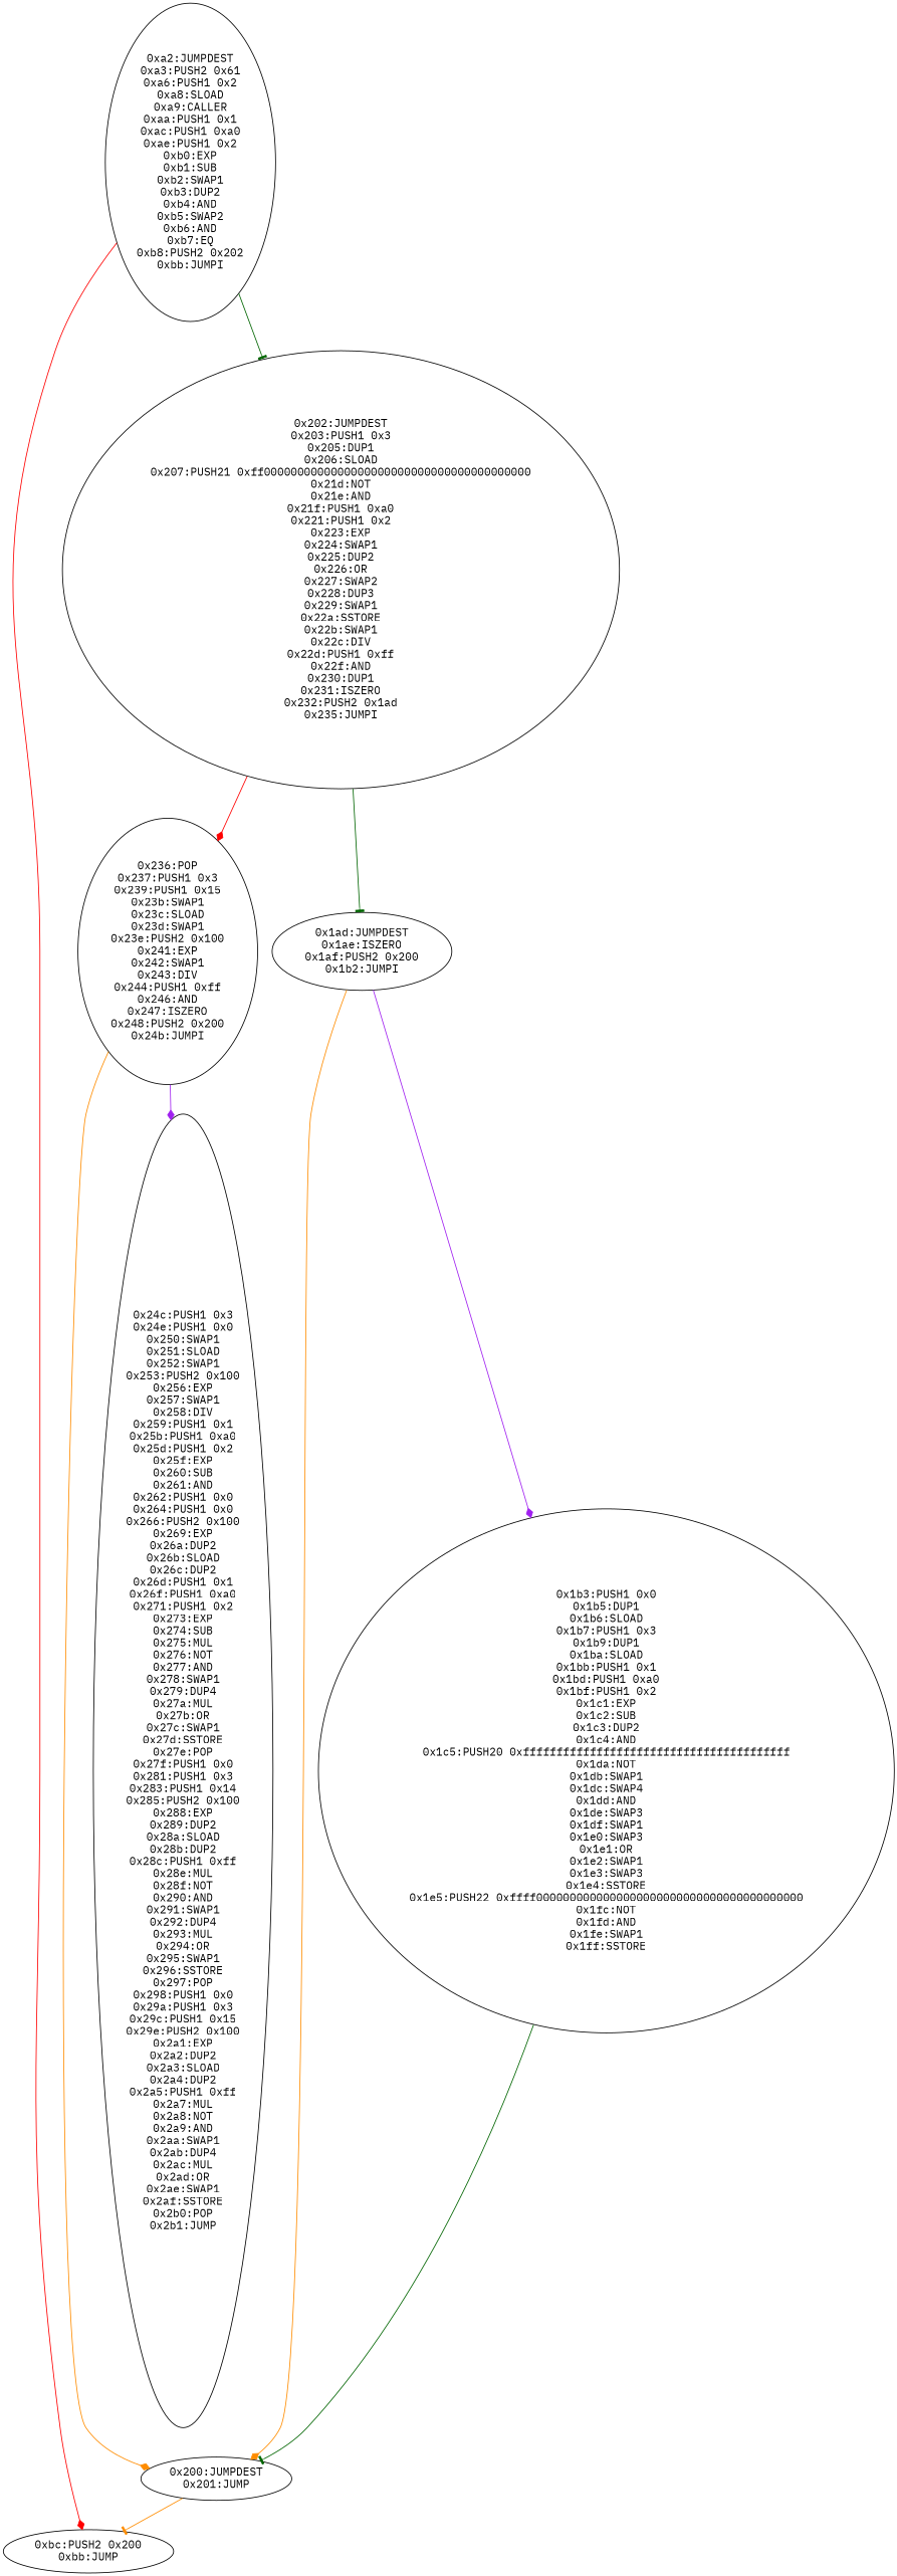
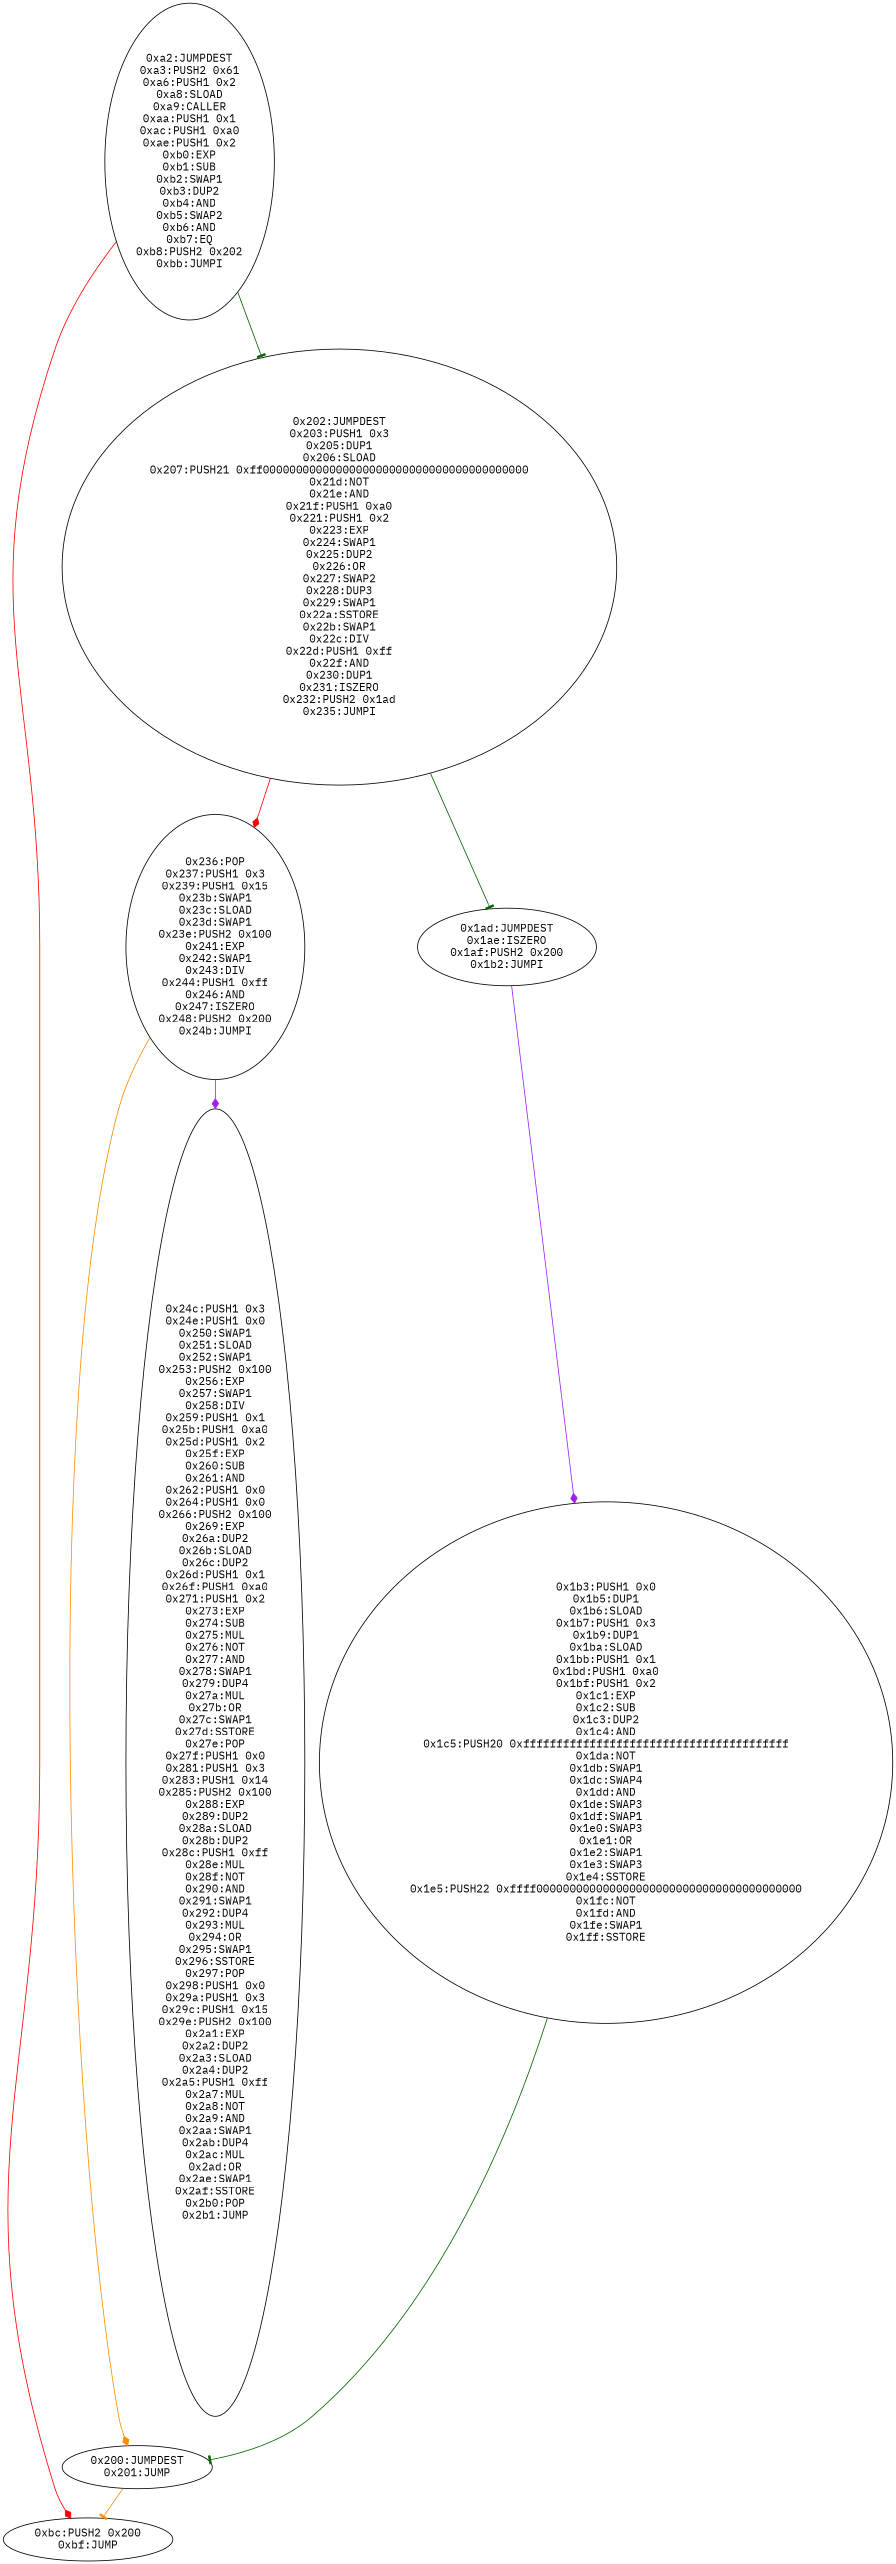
  digraph {
    fontname="IBM Plex Mono"
    node [fontname="IBM Plex Mono"]
    edge [arrowhead=diamond color=darkgreen fontname="IBM Plex Mono"]
    n1 [label="0xa2:JUMPDEST\n0xa3:PUSH2 0x61\n0xa6:PUSH1 0x2\n0xa8:SLOAD\n0xa9:CALLER\n0xaa:PUSH1 0x1\n0xac:PUSH1 0xa0\n0xae:PUSH1 0x2\n0xb0:EXP\n0xb1:SUB\n0xb2:SWAP1\n0xb3:DUP2\n0xb4:AND\n0xb5:SWAP2\n0xb6:AND\n0xb7:EQ\n0xb8:PUSH2 0x202\n0xbb:JUMPI"]
-   n2 [label="0xbc:PUSH2 0x200\n0xbb:JUMP"]
+   n2 [label="0xbc:PUSH2 0x200\n0xbf:JUMP"]
    n3 [label="0x202:JUMPDEST\n0x203:PUSH1 0x3\n0x205:DUP1\n0x206:SLOAD\n0x207:PUSH21 0xff0000000000000000000000000000000000000000\n0x21d:NOT\n0x21e:AND\n0x21f:PUSH1 0xa0\n0x221:PUSH1 0x2\n0x223:EXP\n0x224:SWAP1\n0x225:DUP2\n0x226:OR\n0x227:SWAP2\n0x228:DUP3\n0x229:SWAP1\n0x22a:SSTORE\n0x22b:SWAP1\n0x22c:DIV\n0x22d:PUSH1 0xff\n0x22f:AND\n0x230:DUP1\n0x231:ISZERO\n0x232:PUSH2 0x1ad\n0x235:JUMPI"]
    n4 [label="0x236:POP\n0x237:PUSH1 0x3\n0x239:PUSH1 0x15\n0x23b:SWAP1\n0x23c:SLOAD\n0x23d:SWAP1\n0x23e:PUSH2 0x100\n0x241:EXP\n0x242:SWAP1\n0x243:DIV\n0x244:PUSH1 0xff\n0x246:AND\n0x247:ISZERO\n0x248:PUSH2 0x200\n0x24b:JUMPI"]
    n5 [label="0x1ad:JUMPDEST\n0x1ae:ISZERO\n0x1af:PUSH2 0x200\n0x1b2:JUMPI"]
    n6 [label="0x200:JUMPDEST\n0x201:JUMP"]
    n7 [label="0x24c:PUSH1 0x3\n0x24e:PUSH1 0x0\n0x250:SWAP1\n0x251:SLOAD\n0x252:SWAP1\n0x253:PUSH2 0x100\n0x256:EXP\n0x257:SWAP1\n0x258:DIV\n0x259:PUSH1 0x1\n0x25b:PUSH1 0xa0\n0x25d:PUSH1 0x2\n0x25f:EXP\n0x260:SUB\n0x261:AND\n0x262:PUSH1 0x0\n0x264:PUSH1 0x0\n0x266:PUSH2 0x100\n0x269:EXP\n0x26a:DUP2\n0x26b:SLOAD\n0x26c:DUP2\n0x26d:PUSH1 0x1\n0x26f:PUSH1 0xa0\n0x271:PUSH1 0x2\n0x273:EXP\n0x274:SUB\n0x275:MUL\n0x276:NOT\n0x277:AND\n0x278:SWAP1\n0x279:DUP4\n0x27a:MUL\n0x27b:OR\n0x27c:SWAP1\n0x27d:SSTORE\n0x27e:POP\n0x27f:PUSH1 0x0\n0x281:PUSH1 0x3\n0x283:PUSH1 0x14\n0x285:PUSH2 0x100\n0x288:EXP\n0x289:DUP2\n0x28a:SLOAD\n0x28b:DUP2\n0x28c:PUSH1 0xff\n0x28e:MUL\n0x28f:NOT\n0x290:AND\n0x291:SWAP1\n0x292:DUP4\n0x293:MUL\n0x294:OR\n0x295:SWAP1\n0x296:SSTORE\n0x297:POP\n0x298:PUSH1 0x0\n0x29a:PUSH1 0x3\n0x29c:PUSH1 0x15\n0x29e:PUSH2 0x100\n0x2a1:EXP\n0x2a2:DUP2\n0x2a3:SLOAD\n0x2a4:DUP2\n0x2a5:PUSH1 0xff\n0x2a7:MUL\n0x2a8:NOT\n0x2a9:AND\n0x2aa:SWAP1\n0x2ab:DUP4\n0x2ac:MUL\n0x2ad:OR\n0x2ae:SWAP1\n0x2af:SSTORE\n0x2b0:POP\n0x2b1:JUMP"]
    n8 [label="0x1b3:PUSH1 0x0\n0x1b5:DUP1\n0x1b6:SLOAD\n0x1b7:PUSH1 0x3\n0x1b9:DUP1\n0x1ba:SLOAD\n0x1bb:PUSH1 0x1\n0x1bd:PUSH1 0xa0\n0x1bf:PUSH1 0x2\n0x1c1:EXP\n0x1c2:SUB\n0x1c3:DUP2\n0x1c4:AND\n0x1c5:PUSH20 0xffffffffffffffffffffffffffffffffffffffff\n0x1da:NOT\n0x1db:SWAP1\n0x1dc:SWAP4\n0x1dd:AND\n0x1de:SWAP3\n0x1df:SWAP1\n0x1e0:SWAP3\n0x1e1:OR\n0x1e2:SWAP1\n0x1e3:SWAP3\n0x1e4:SSTORE\n0x1e5:PUSH22 0xffff0000000000000000000000000000000000000000\n0x1fc:NOT\n0x1fd:AND\n0x1fe:SWAP1\n0x1ff:SSTORE"]
    n1 -> n2 [color=red]
    n1 -> n3 [arrowhead=tee]
    n3 -> n4 [color=red]
    n3 -> n5 [arrowhead=tee]
    n4 -> n6 [color=darkorange]
    n4 -> n7 [color=purple]
-   n5 -> n6 [color=darkorange]
    n5 -> n8 [color=purple]
    n6 -> n2 [arrowhead=tee color=darkorange]
    n8 -> n6 [arrowhead=tee]
  }
